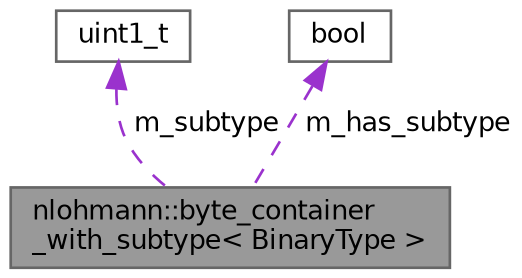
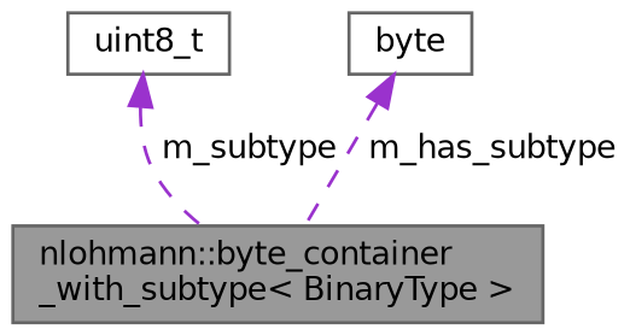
  digraph {
    node [color=gray40 fillcolor=white fontname=Helvetica fontsize=10 shape=box style=filled]
    edge [color=darkorchid3 dir=back fontname=Helvetica fontsize=10 labelfontname=Helvetica labelfontsize=10 style=dashed]
    n1 [fillcolor=grey60 fontcolor=black height=0.2 label="nlohmann::byte_container\l_with_subtype\< BinaryType \>" width=0.4]
-   n2 [height=0.2 label=uint1_t width=0.4]
-   n3 [height=0.2 label=bool width=0.4]
+   n2 [height=0.2 label=uint8_t width=0.4]
+   n3 [height=0.2 label=byte width=0.4]
    n2 -> n1 [label=" m_subtype"]
    n3 -> n1 [label=" m_has_subtype"]
  }
